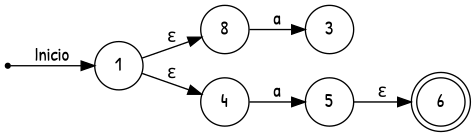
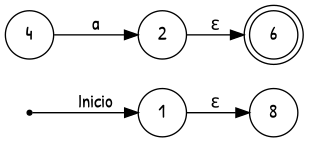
  digraph {
    fontname="Patrick Hand"
    rankdir=LR
    node [fontname="Patrick Hand" shape=circle]
    edge [fontname="Patrick Hand"]
    inicial [shape=point]
    1
    n3 [label=8]
    4
-   3
-   5
+   5 [label=2]
    6 [shape=doublecircle]
    inicial -> 1 [label=Inicio]
    1 -> n3 [label="&epsilon;"]
-   1 -> 4 [label="&epsilon;"]
-   n3 -> 3 [label=a]
    4 -> 5 [label=a]
    5 -> 6 [label="&epsilon;"]
  }
